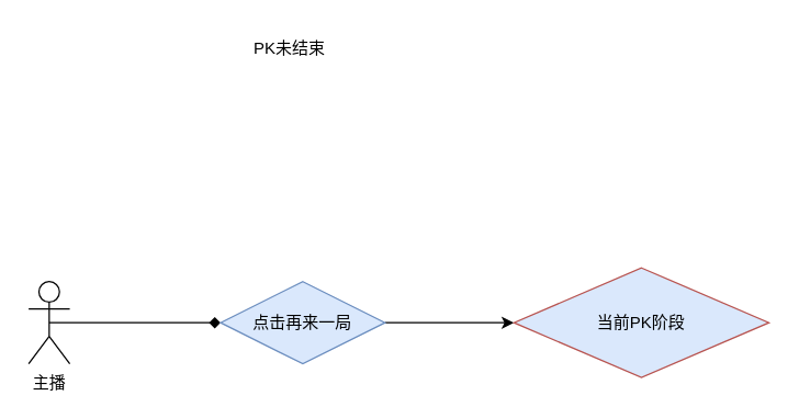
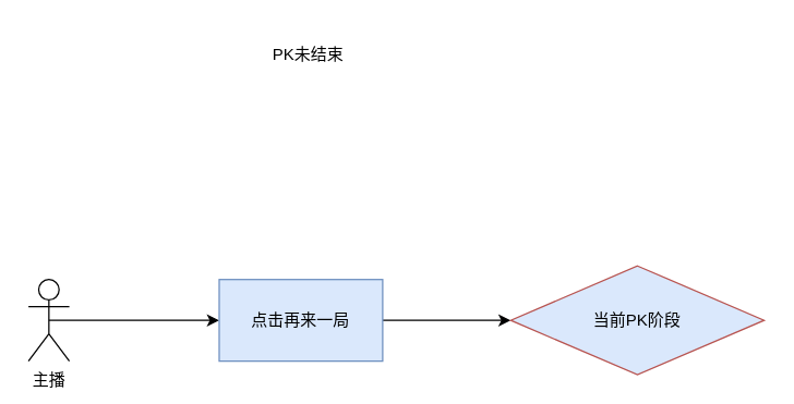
  <mxCell id="0" />
  <mxCell id="1" parent="0" />
- <mxCell id="2" style="edgeStyle=orthogonalEdgeStyle;rounded=0;orthogonalLoop=1;jettySize=auto;html=1;exitX=0.5;exitY=0.5;exitDx=0;exitDy=0;exitPerimeter=0;entryX=0;entryY=0.5;entryDx=0;entryDy=0;endArrow=diamond;" edge="1" parent="1" source="3" target="6"><mxGeometry relative="1" as="geometry" /></mxCell>
+ <mxCell id="2" style="edgeStyle=orthogonalEdgeStyle;rounded=0;orthogonalLoop=1;jettySize=auto;html=1;exitX=0.5;exitY=0.5;exitDx=0;exitDy=0;exitPerimeter=0;entryX=0;entryY=0.5;entryDx=0;entryDy=0;" edge="1" parent="1" source="3" target="6"><mxGeometry relative="1" as="geometry" /></mxCell>
  <mxCell id="3" value="主播" style="shape=umlActor;verticalLabelPosition=bottom;verticalAlign=top;html=1;outlineConnect=0;" vertex="1" parent="1"><mxGeometry x="20" y="205" width="30" height="60" as="geometry" /></mxCell>
- <mxCell id="4" value="PK未结束" style="text;html=1;align=center;verticalAlign=middle;resizable=0;points=[];autosize=1;strokeColor=none;fillColor=none;" vertex="1" parent="1"><mxGeometry x="170" y="20" width="80" height="30" as="geometry" /></mxCell>
+ <mxCell id="4" value="PK未结束" style="text;html=1;align=center;verticalAlign=middle;resizable=0;points=[];autosize=1;strokeColor=none;fillColor=none;" vertex="1" parent="1"><mxGeometry x="185" y="25" width="80" height="30" as="geometry" /></mxCell>
  <mxCell id="5" style="edgeStyle=orthogonalEdgeStyle;rounded=0;orthogonalLoop=1;jettySize=auto;html=1;exitX=1;exitY=0.5;exitDx=0;exitDy=0;entryX=0;entryY=0.5;entryDx=0;entryDy=0;" edge="1" parent="1" source="6" target="7"><mxGeometry relative="1" as="geometry" /></mxCell>
- <mxCell id="6" value="点击再来一局" style="rhombus;whiteSpace=wrap;html=1;fillColor=#dae8fc;strokeColor=#6c8ebf;" vertex="1" parent="1"><mxGeometry x="160" y="205" width="120" height="60" as="geometry" /></mxCell>
+ <mxCell id="6" value="点击再来一局" style="rounded=0;whiteSpace=wrap;html=1;fillColor=#dae8fc;strokeColor=#6c8ebf;" vertex="1" parent="1"><mxGeometry x="160" y="205" width="120" height="60" as="geometry" /></mxCell>
  <mxCell id="7" value="当前PK阶段" style="rhombus;whiteSpace=wrap;html=1;fillColor=#dae8fc;strokeColor=#b85450;" vertex="1" parent="1"><mxGeometry x="374" y="195" width="186" height="80" as="geometry" /></mxCell>
